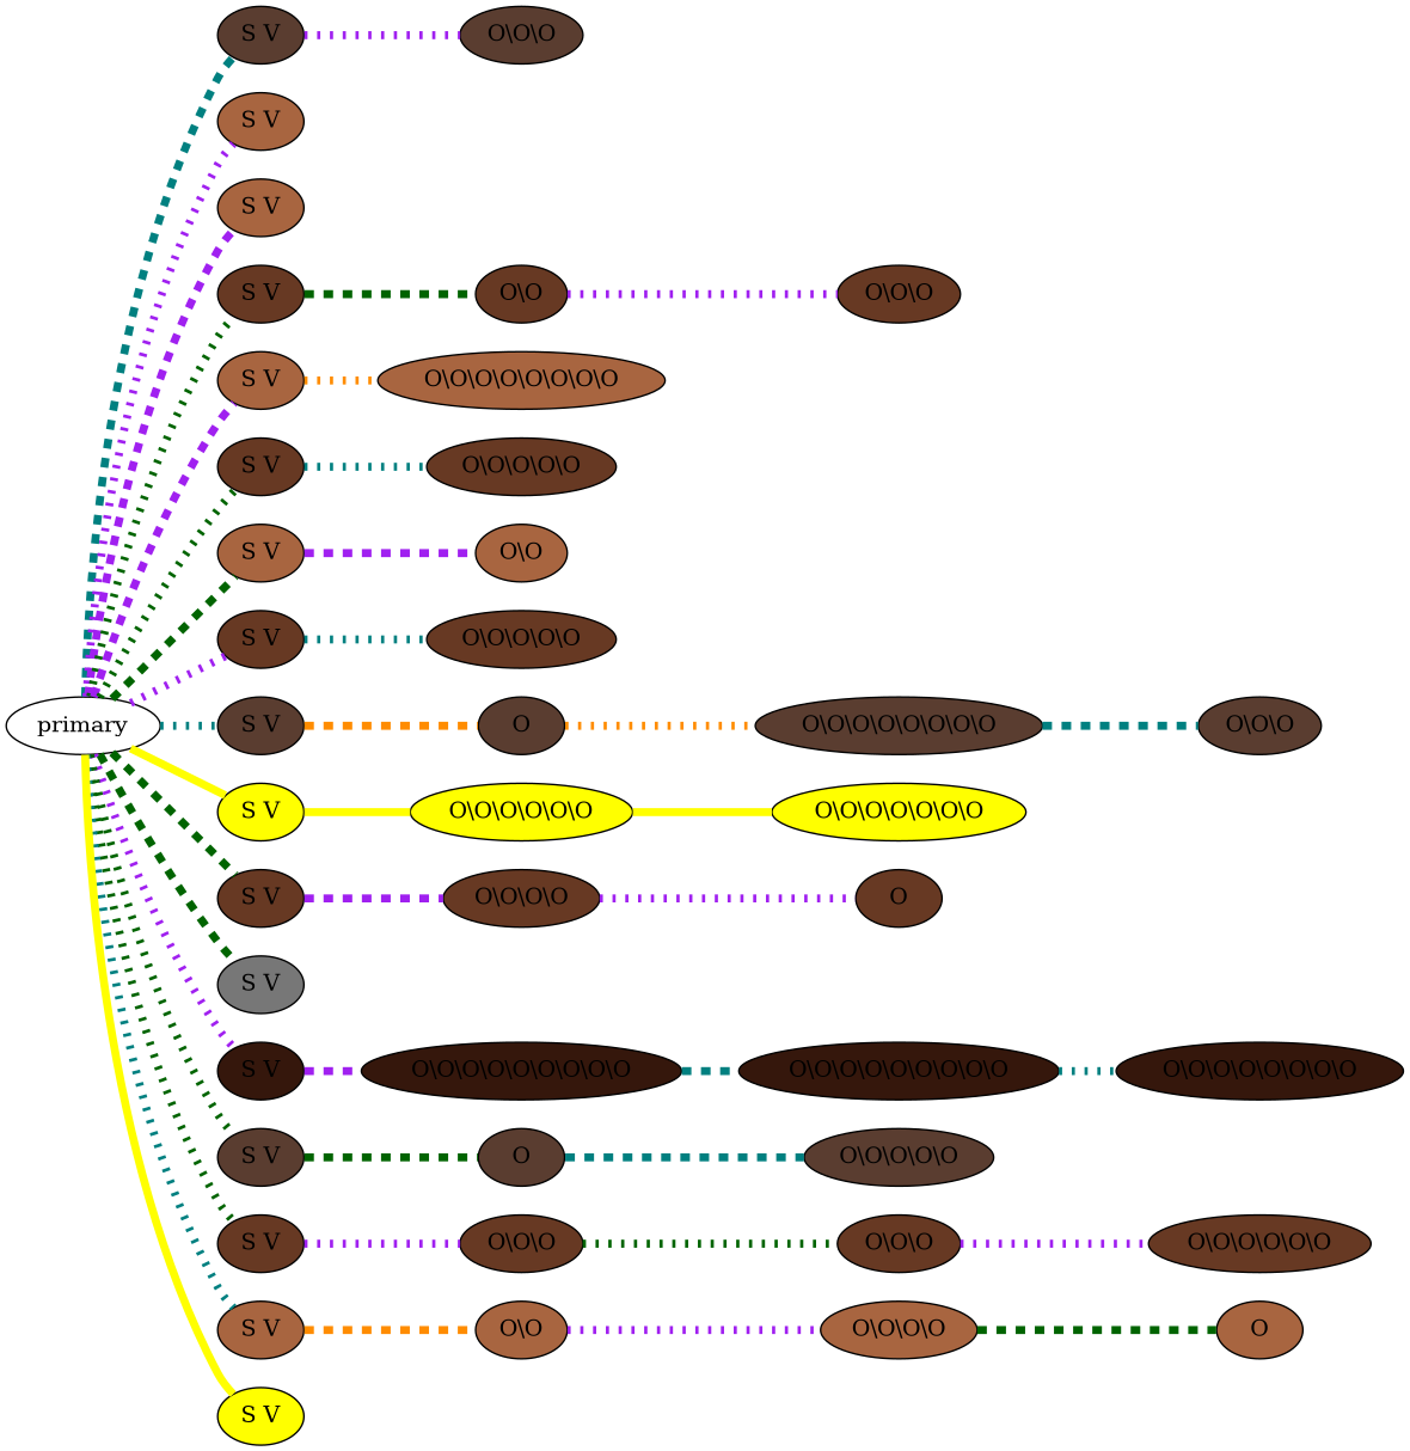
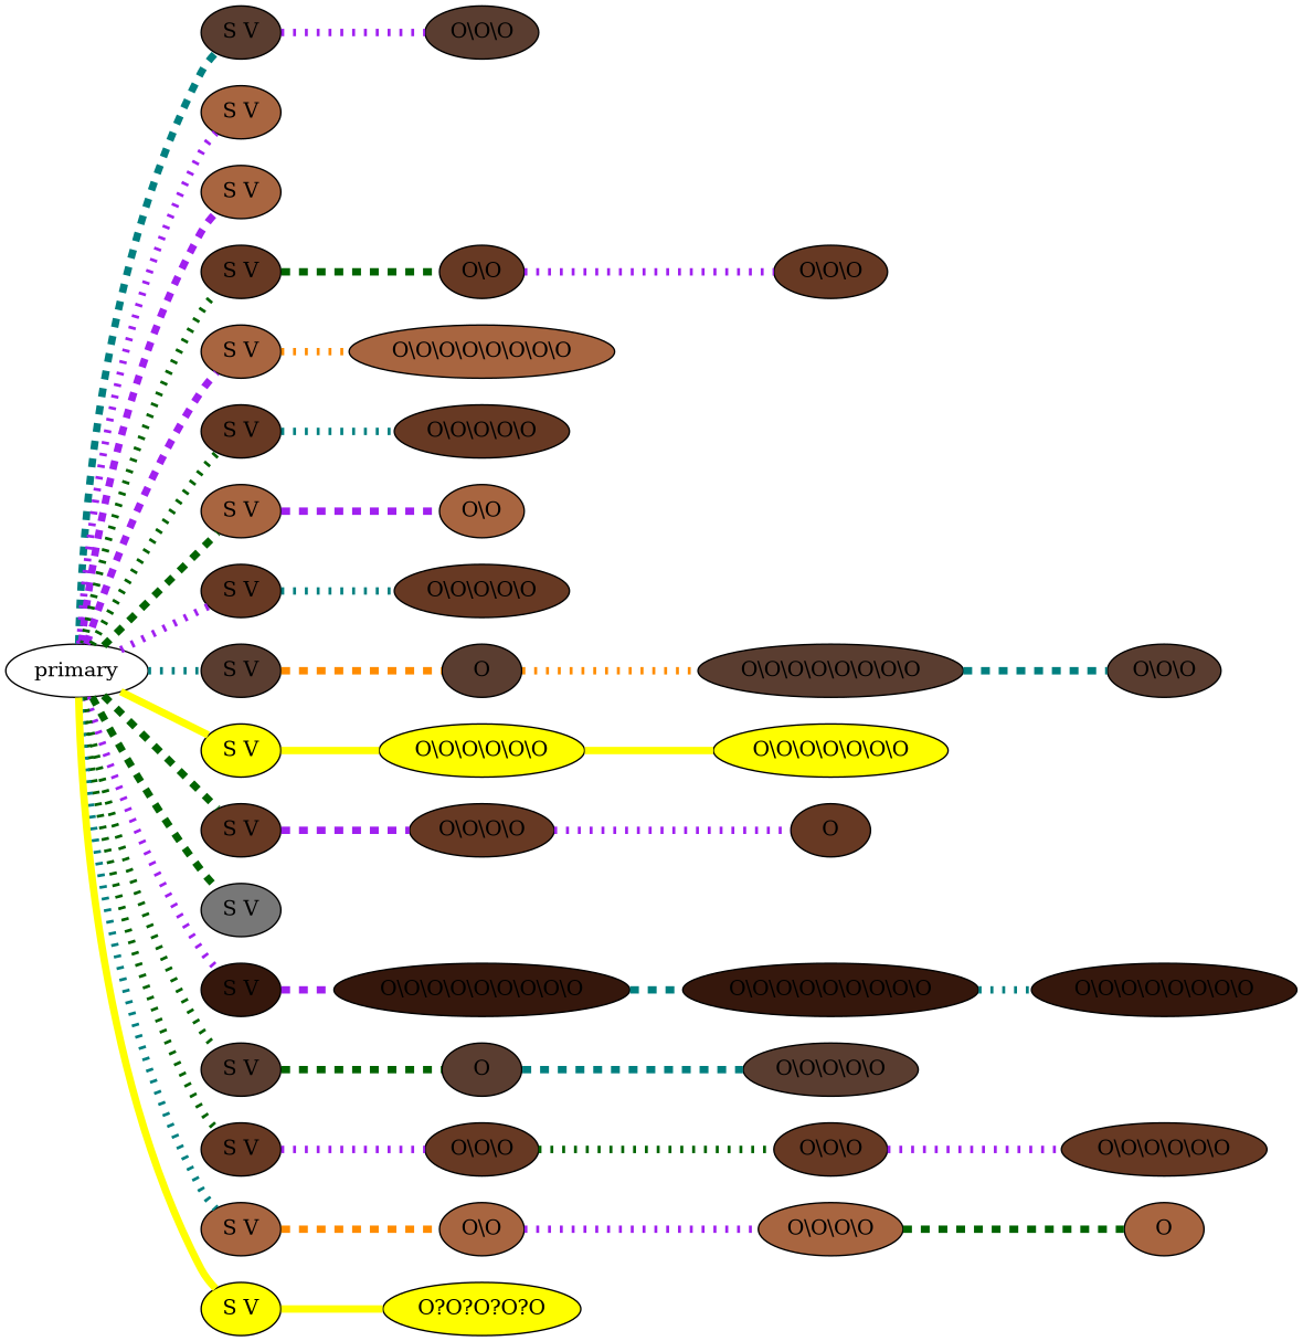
  graph {
    rankdir=LR
    node [fillcolor="#673923" style=filled]
    edge [color=purple penwidth=5 style=dotted]
    n1 [fillcolor="#5A3D30" label="S V"]
    primary [fillcolor="" style=""]
    n3 [fillcolor="#A86540" label="S V"]
    n4 [fillcolor="#A86540" label="S V"]
    n5 [label="S V"]
    n6 [fillcolor="#A86540" label="S V"]
    n7 [label="S V"]
    n8 [fillcolor="#A86540" label="S V"]
    n9 [label="S V"]
    n10 [fillcolor="#5A3D30" label="S V"]
    n11 [fillcolor=yellow label="S V"]
    n12 [label="S V"]
    n13 [fillcolor="#777777" label="S V"]
    n14 [fillcolor="#35170C" label="S V"]
    n15 [fillcolor="#5A3D30" label="S V"]
    n16 [label="S V"]
    n17 [fillcolor="#A86540" label="S V"]
    n18 [fillcolor=yellow label="S V"]
    n19 [fillcolor="#5A3D30" label="O\\O\\O"]
    n20 [label="O\\O"]
    n21 [label="O\\O\\O"]
    n22 [fillcolor="#A86540" label="O\\O\\O\\O\\O\\O\\O\\O"]
    n23 [label="O\\O\\O\\O\\O"]
    n24 [fillcolor="#A86540" label="O\\O"]
    n25 [label="O\\O\\O\\O\\O"]
    n26 [fillcolor="#5A3D30" label=O]
    n27 [fillcolor="#5A3D30" label="O\\O\\O\\O\\O\\O\\O\\O"]
    n28 [fillcolor="#5A3D30" label="O\\O\\O"]
    n29 [fillcolor=yellow label="O\\O\\O\\O\\O\\O"]
    n30 [fillcolor=yellow label="O\\O\\O\\O\\O\\O\\O"]
    n31 [label="O\\O\\O\\O"]
    n32 [label=O]
    n33 [fillcolor="#35170C" label="O\\O\\O\\O\\O\\O\\O\\O\\O"]
    n34 [fillcolor="#35170C" label="O\\O\\O\\O\\O\\O\\O\\O\\O"]
    n35 [fillcolor="#35170C" label="O\\O\\O\\O\\O\\O\\O\\O"]
    n36 [fillcolor="#5A3D30" label=O]
    n37 [fillcolor="#5A3D30" label="O\\O\\O\\O\\O"]
    n38 [label="O\\O\\O"]
    n39 [label="O\\O\\O"]
    n40 [label="O\\O\\O\\O\\O\\O"]
    n41 [fillcolor="#A86540" label="O\\O"]
    n42 [fillcolor="#A86540" label="O\\O\\O\\O"]
    n43 [fillcolor="#A86540" label=O]
+   n44 [fillcolor=yellow label="O?O?O?O?O"]
    n1 -- n19
    primary -- n1 [color=teal style=dashed]
    primary -- n3
    primary -- n4 [style=dashed]
    primary -- n5 [color=darkgreen]
    primary -- n6 [style=dashed]
    primary -- n7 [color=darkgreen]
    primary -- n8 [color=darkgreen style=dashed]
    primary -- n9
    primary -- n10 [color=teal]
    primary -- n11 [color=yellow style=""]
    primary -- n12 [color=darkgreen style=dashed]
    primary -- n13 [color=darkgreen style=dashed]
    primary -- n14
    primary -- n15 [color=darkgreen]
    primary -- n16 [color=darkgreen]
    primary -- n17 [color=teal]
    primary -- n18 [color=yellow style=""]
    n5 -- n20 [color=darkgreen style=dashed]
    n6 -- n22 [color=darkorange]
    n7 -- n23 [color=teal]
    n8 -- n24 [style=dashed]
    n9 -- n25 [color=teal]
    n10 -- n26 [color=darkorange style=dashed]
    n11 -- n29 [color=yellow style=""]
    n12 -- n31 [style=dashed]
    n14 -- n33 [style=dashed]
    n15 -- n36 [color=darkgreen style=dashed]
    n16 -- n38
    n17 -- n41 [color=darkorange style=dashed]
+   n18 -- n44 [color=yellow style=""]
    n20 -- n21
    n26 -- n27 [color=darkorange]
    n27 -- n28 [color=teal style=dashed]
    n29 -- n30 [color=yellow style=""]
    n31 -- n32
    n33 -- n34 [color=teal style=dashed]
    n34 -- n35 [color=teal]
    n36 -- n37 [color=teal style=dashed]
    n38 -- n39 [color=darkgreen]
    n39 -- n40
    n41 -- n42
    n42 -- n43 [color=darkgreen style=dashed]
  }
